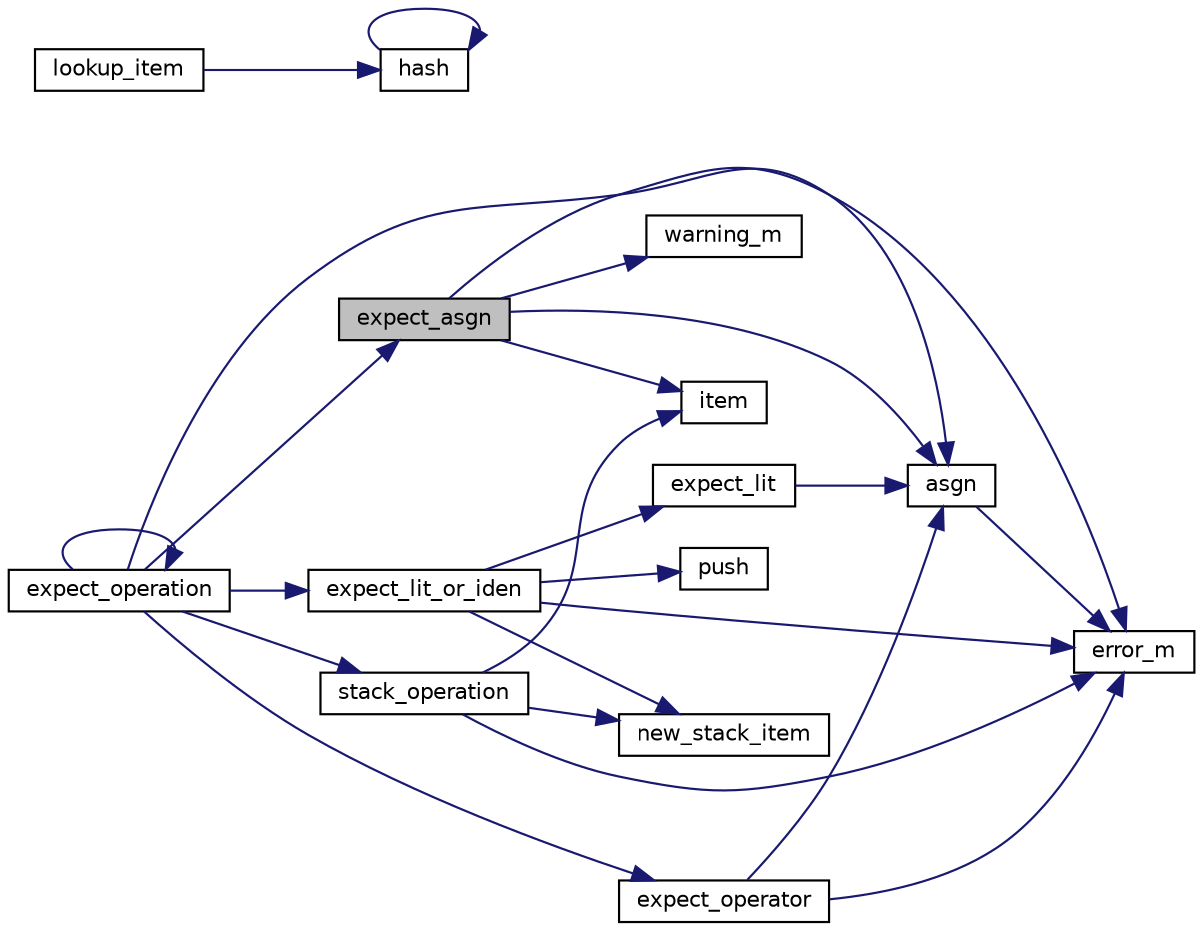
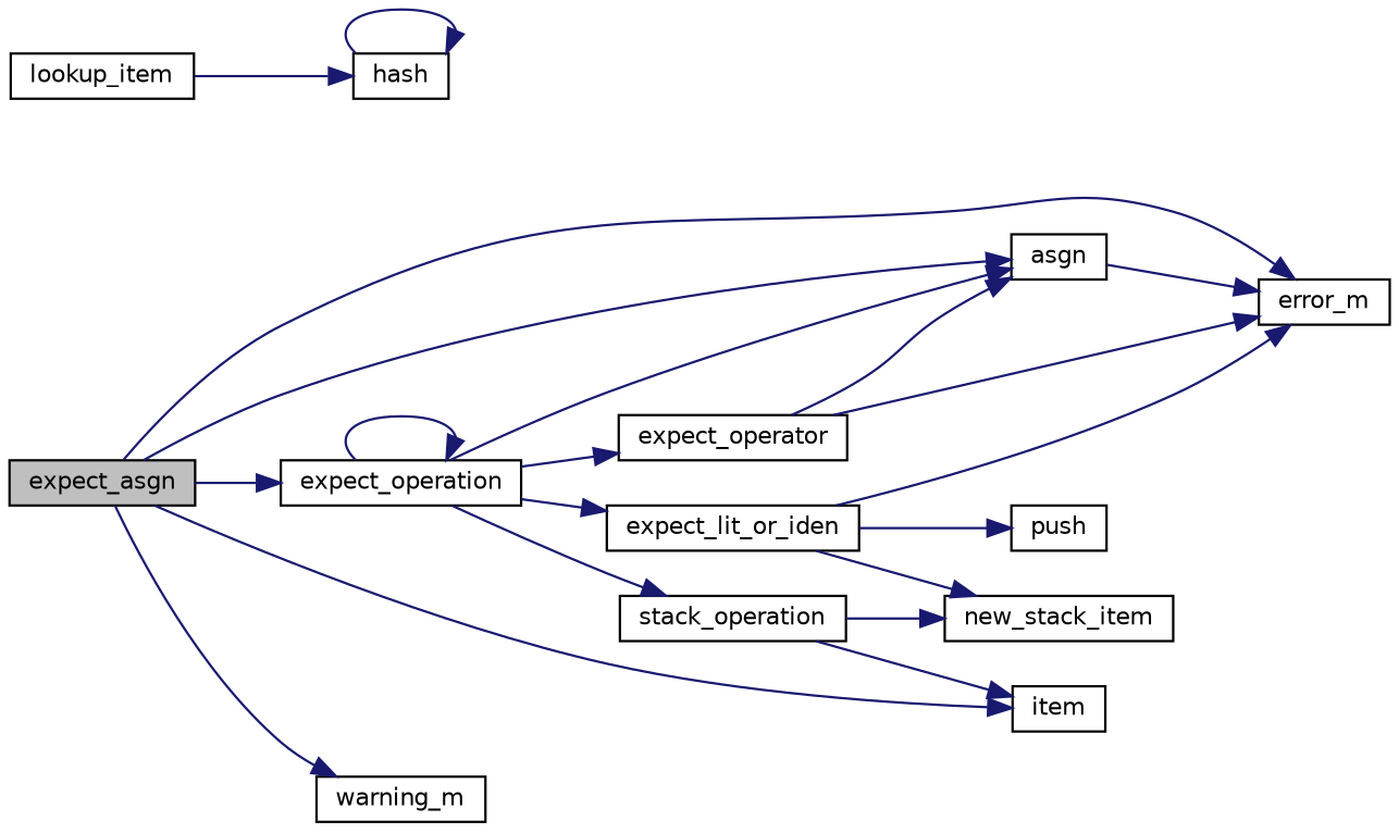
  digraph {
    rankdir=LR
    node [color=black fillcolor=white fontname=Helvetica fontsize=10 shape=record style=filled]
    edge [color=midnightblue fontname=Helvetica fontsize=10 labelfontname=Helvetica labelfontsize=10 style=solid]
    n1 [fillcolor=grey75 fontcolor=black height=0.2 label=expect_asgn width=0.4]
    n2 [height=0.2 label=error_m width=0.4]
    n3 [height=0.2 label=asgn width=0.4]
    n4 [height=0.2 label=expect_operation width=0.4]
    n5 [height=0.2 label=item width=0.4]
    n6 [height=0.2 label=warning_m width=0.4]
    n7 [height=0.2 label=expect_lit_or_iden width=0.4]
    n8 [height=0.2 label=expect_operator width=0.4]
    n9 [height=0.2 label=stack_operation width=0.4]
-   n10 [height=0.2 label=expect_lit width=0.4]
    n11 [height=0.2 label=new_stack_item width=0.4]
    n12 [height=0.2 label=push width=0.4]
    n13 [height=0.2 label=lookup_item width=0.4]
    n14 [height=0.2 label=hash width=0.4]
    n1 -> n2
    n1 -> n3
-   n4 -> n1
+   n1 -> n4
    n1 -> n5
    n1 -> n6
    n3 -> n2
    n4 -> n3
    n4 -> n4
    n4 -> n7
    n4 -> n8
    n4 -> n9
    n7 -> n2
-   n7 -> n10
    n7 -> n11
    n7 -> n12
    n8 -> n2
    n8 -> n3
-   n9 -> n2
    n9 -> n5
    n9 -> n11
-   n10 -> n3
    n13 -> n14
    n14 -> n14
  }
